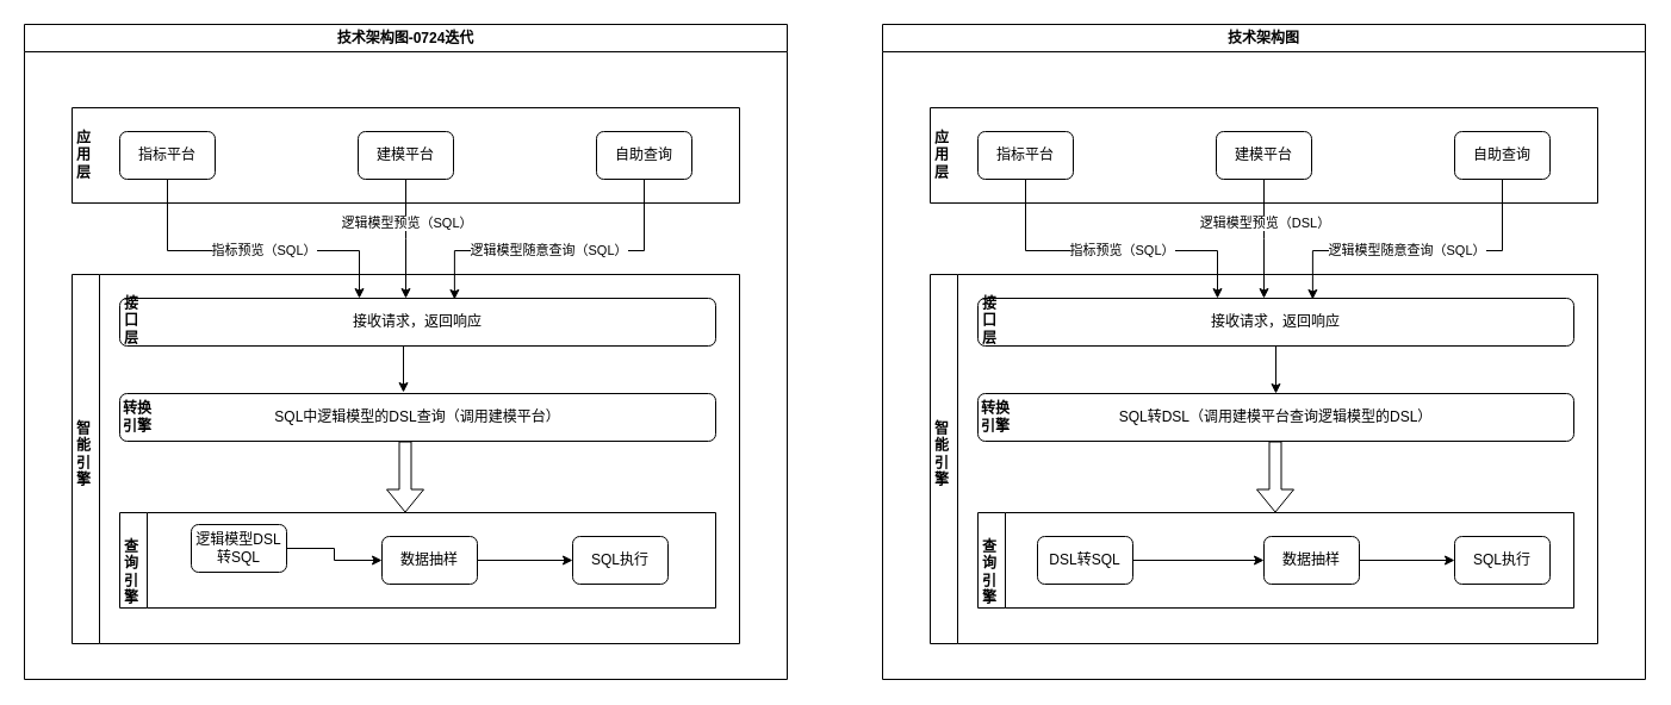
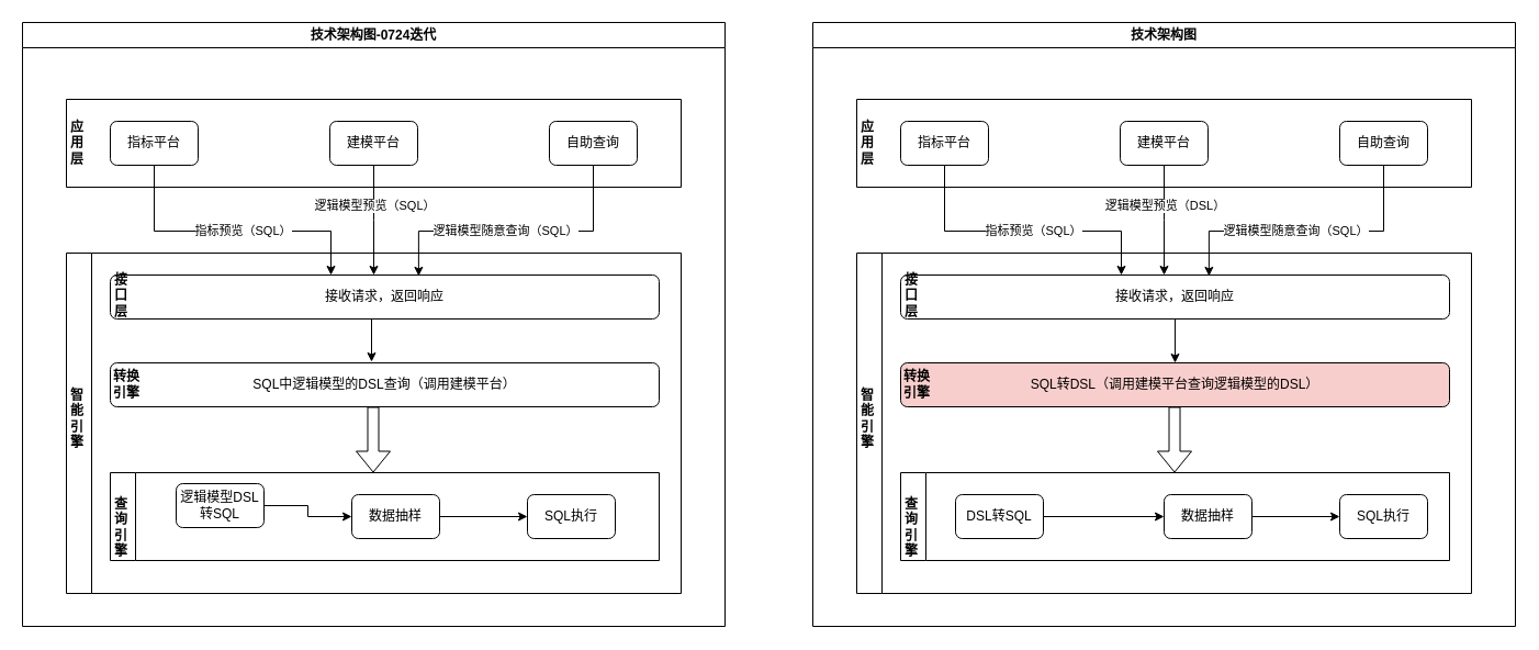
  <mxCell id="0" />
  <mxCell id="1" parent="0" />
  <mxCell id="2" value="技术架构图-0724迭代" style="swimlane;whiteSpace=wrap;html=1;" vertex="1" parent="1"><mxGeometry x="20" y="20" width="640" height="550" as="geometry"><mxRectangle x="40" y="50" width="140" height="30" as="alternateBounds" /></mxGeometry></mxCell>
  <mxCell id="3" value="" style="swimlane;startSize=0;" vertex="1" parent="2"><mxGeometry x="40" y="70" width="560" height="80" as="geometry"><mxRectangle x="40" y="70" width="50" height="40" as="alternateBounds" /></mxGeometry></mxCell>
  <mxCell id="4" value="指标平台" style="rounded=1;whiteSpace=wrap;html=1;" vertex="1" parent="3"><mxGeometry x="40" y="20" width="80" height="40" as="geometry" /></mxCell>
  <mxCell id="5" value="建模平台" style="rounded=1;whiteSpace=wrap;html=1;" vertex="1" parent="3"><mxGeometry x="240" y="20" width="80" height="40" as="geometry" /></mxCell>
  <mxCell id="6" value="自助查询" style="rounded=1;whiteSpace=wrap;html=1;" vertex="1" parent="3"><mxGeometry x="440" y="20" width="80" height="40" as="geometry" /></mxCell>
  <mxCell id="7" value="应用层" style="text;html=1;align=center;verticalAlign=middle;whiteSpace=wrap;rounded=0;fontStyle=1" vertex="1" parent="3"><mxGeometry y="25" width="20" height="30" as="geometry" /></mxCell>
  <mxCell id="8" style="edgeStyle=orthogonalEdgeStyle;rounded=0;orthogonalLoop=1;jettySize=auto;html=1;exitX=0.5;exitY=1;exitDx=0;exitDy=0;" edge="1" parent="2" source="4"><mxGeometry relative="1" as="geometry"><mxPoint x="281" y="230" as="targetPoint" /><Array as="points"><mxPoint x="120" y="190" /><mxPoint x="281" y="190" /></Array></mxGeometry></mxCell>
  <mxCell id="9" value="指标预览（SQL）" style="edgeLabel;html=1;align=center;verticalAlign=middle;resizable=0;points=[];" vertex="1" connectable="0" parent="8"><mxGeometry x="0.073" y="1" relative="1" as="geometry"><mxPoint as="offset" /></mxGeometry></mxCell>
  <mxCell id="10" style="edgeStyle=orthogonalEdgeStyle;rounded=0;orthogonalLoop=1;jettySize=auto;html=1;exitX=0.5;exitY=1;exitDx=0;exitDy=0;entryX=0.5;entryY=0;entryDx=0;entryDy=0;" edge="1" parent="2" source="5"><mxGeometry relative="1" as="geometry"><mxPoint x="320" y="230" as="targetPoint" /></mxGeometry></mxCell>
  <mxCell id="11" value="逻辑模型预览（SQL）" style="edgeLabel;html=1;align=center;verticalAlign=middle;resizable=0;points=[];" vertex="1" connectable="0" parent="10"><mxGeometry x="-0.28" relative="1" as="geometry"><mxPoint as="offset" /></mxGeometry></mxCell>
  <mxCell id="12" style="edgeStyle=orthogonalEdgeStyle;rounded=0;orthogonalLoop=1;jettySize=auto;html=1;exitX=0.5;exitY=1;exitDx=0;exitDy=0;entryX=0.573;entryY=0.004;entryDx=0;entryDy=0;entryPerimeter=0;" edge="1" parent="2" source="6"><mxGeometry relative="1" as="geometry"><mxPoint x="360.88" y="230.96" as="targetPoint" /><Array as="points"><mxPoint x="520" y="190" /><mxPoint x="361" y="190" /></Array></mxGeometry></mxCell>
  <mxCell id="13" value="逻辑模型随意查询（SQL）" style="edgeLabel;html=1;align=center;verticalAlign=middle;resizable=0;points=[];" vertex="1" connectable="0" parent="12"><mxGeometry x="0.084" y="-1" relative="1" as="geometry"><mxPoint as="offset" /></mxGeometry></mxCell>
  <mxCell id="14" style="edgeStyle=orthogonalEdgeStyle;rounded=0;orthogonalLoop=1;jettySize=auto;html=1;entryX=0.476;entryY=-0.025;entryDx=0;entryDy=0;entryPerimeter=0;" edge="1" parent="2" target="26"><mxGeometry relative="1" as="geometry"><mxPoint x="320" y="270" as="sourcePoint" /></mxGeometry></mxCell>
  <mxCell id="15" value="接收请求，返回响应" style="rounded=1;whiteSpace=wrap;html=1;" vertex="1" parent="2"><mxGeometry x="80" y="230" width="500" height="40" as="geometry" /></mxCell>
  <mxCell id="16" value="" style="swimlane;horizontal=0;whiteSpace=wrap;html=1;" vertex="1" parent="2"><mxGeometry x="40" y="210" width="560" height="310" as="geometry" /></mxCell>
  <mxCell id="17" value="智能引擎" style="text;html=1;align=center;verticalAlign=middle;whiteSpace=wrap;rounded=0;fontStyle=1" vertex="1" parent="16"><mxGeometry y="136.25" width="20" height="30" as="geometry" /></mxCell>
  <mxCell id="18" value="接口层" style="text;html=1;align=center;verticalAlign=middle;whiteSpace=wrap;rounded=0;fontStyle=1" vertex="1" parent="16"><mxGeometry x="40" y="23.75" width="20" height="30" as="geometry" /></mxCell>
  <mxCell id="19" value="" style="swimlane;horizontal=0;whiteSpace=wrap;html=1;" vertex="1" parent="16"><mxGeometry x="40" y="200" width="500" height="80" as="geometry" /></mxCell>
  <mxCell id="20" value="查询引擎" style="text;html=1;align=center;verticalAlign=middle;whiteSpace=wrap;rounded=0;fontStyle=1" vertex="1" parent="19"><mxGeometry y="35" width="20" height="30" as="geometry" /></mxCell>
  <mxCell id="21" value="SQL执行" style="rounded=1;whiteSpace=wrap;html=1;" vertex="1" parent="19"><mxGeometry x="380" y="20" width="80" height="40" as="geometry" /></mxCell>
  <mxCell id="22" style="edgeStyle=orthogonalEdgeStyle;rounded=0;orthogonalLoop=1;jettySize=auto;html=1;exitX=1;exitY=0.5;exitDx=0;exitDy=0;" edge="1" parent="19" source="23" target="21"><mxGeometry relative="1" as="geometry" /></mxCell>
  <mxCell id="23" value="数据抽样" style="rounded=1;whiteSpace=wrap;html=1;" vertex="1" parent="19"><mxGeometry x="220" y="20" width="80" height="40" as="geometry" /></mxCell>
  <mxCell id="24" value="逻辑模型DSL转SQL" style="rounded=1;whiteSpace=wrap;html=1;" vertex="1" parent="19"><mxGeometry x="60" y="10" width="80" height="40" as="geometry" /></mxCell>
  <mxCell id="25" style="edgeStyle=orthogonalEdgeStyle;rounded=0;orthogonalLoop=1;jettySize=auto;html=1;exitX=1;exitY=0.5;exitDx=0;exitDy=0;entryX=0;entryY=0.5;entryDx=0;entryDy=0;" edge="1" parent="19" source="24" target="23"><mxGeometry relative="1" as="geometry" /></mxCell>
  <mxCell id="26" value="SQL中逻辑模型的DSL查询（调用建模平台）" style="rounded=1;whiteSpace=wrap;html=1;" vertex="1" parent="16"><mxGeometry x="40" y="100" width="500" height="40" as="geometry" /></mxCell>
  <mxCell id="27" value="转换引擎" style="text;html=1;align=center;verticalAlign=middle;whiteSpace=wrap;rounded=0;fontStyle=1" vertex="1" parent="16"><mxGeometry x="40" y="105" width="30" height="30" as="geometry" /></mxCell>
  <mxCell id="28" value="" style="shape=flexArrow;endArrow=classic;html=1;rounded=0;" edge="1" parent="16"><mxGeometry width="50" height="50" relative="1" as="geometry"><mxPoint x="279.5" y="140" as="sourcePoint" /><mxPoint x="279.5" y="200" as="targetPoint" /></mxGeometry></mxCell>
  <mxCell id="29" value="技术架构图" style="swimlane;whiteSpace=wrap;html=1;" vertex="1" parent="1"><mxGeometry x="740" y="20" width="640" height="550" as="geometry"><mxRectangle x="40" y="50" width="140" height="30" as="alternateBounds" /></mxGeometry></mxCell>
  <mxCell id="30" value="" style="swimlane;startSize=0;" vertex="1" parent="29"><mxGeometry x="40" y="70" width="560" height="80" as="geometry"><mxRectangle x="40" y="70" width="50" height="40" as="alternateBounds" /></mxGeometry></mxCell>
  <mxCell id="31" value="指标平台" style="rounded=1;whiteSpace=wrap;html=1;" vertex="1" parent="30"><mxGeometry x="40" y="20" width="80" height="40" as="geometry" /></mxCell>
  <mxCell id="32" value="建模平台" style="rounded=1;whiteSpace=wrap;html=1;" vertex="1" parent="30"><mxGeometry x="240" y="20" width="80" height="40" as="geometry" /></mxCell>
  <mxCell id="33" value="自助查询" style="rounded=1;whiteSpace=wrap;html=1;" vertex="1" parent="30"><mxGeometry x="440" y="20" width="80" height="40" as="geometry" /></mxCell>
  <mxCell id="34" value="应用层" style="text;html=1;align=center;verticalAlign=middle;whiteSpace=wrap;rounded=0;fontStyle=1" vertex="1" parent="30"><mxGeometry y="25" width="20" height="30" as="geometry" /></mxCell>
  <mxCell id="35" style="edgeStyle=orthogonalEdgeStyle;rounded=0;orthogonalLoop=1;jettySize=auto;html=1;exitX=0.5;exitY=1;exitDx=0;exitDy=0;" edge="1" parent="29" source="31"><mxGeometry relative="1" as="geometry"><mxPoint x="281" y="230" as="targetPoint" /><Array as="points"><mxPoint x="120" y="190" /><mxPoint x="281" y="190" /></Array></mxGeometry></mxCell>
  <mxCell id="36" value="指标预览（SQL）" style="edgeLabel;html=1;align=center;verticalAlign=middle;resizable=0;points=[];" vertex="1" connectable="0" parent="35"><mxGeometry x="0.073" y="1" relative="1" as="geometry"><mxPoint as="offset" /></mxGeometry></mxCell>
  <mxCell id="37" style="edgeStyle=orthogonalEdgeStyle;rounded=0;orthogonalLoop=1;jettySize=auto;html=1;exitX=0.5;exitY=1;exitDx=0;exitDy=0;entryX=0.5;entryY=0;entryDx=0;entryDy=0;" edge="1" parent="29" source="32"><mxGeometry relative="1" as="geometry"><mxPoint x="320" y="230" as="targetPoint" /></mxGeometry></mxCell>
  <mxCell id="38" value="逻辑模型预览（DSL）" style="edgeLabel;html=1;align=center;verticalAlign=middle;resizable=0;points=[];" vertex="1" connectable="0" parent="37"><mxGeometry x="-0.28" relative="1" as="geometry"><mxPoint as="offset" /></mxGeometry></mxCell>
  <mxCell id="39" style="edgeStyle=orthogonalEdgeStyle;rounded=0;orthogonalLoop=1;jettySize=auto;html=1;exitX=0.5;exitY=1;exitDx=0;exitDy=0;entryX=0.573;entryY=0.004;entryDx=0;entryDy=0;entryPerimeter=0;" edge="1" parent="29" source="33"><mxGeometry relative="1" as="geometry"><mxPoint x="360.88" y="230.96" as="targetPoint" /><Array as="points"><mxPoint x="520" y="190" /><mxPoint x="361" y="190" /></Array></mxGeometry></mxCell>
  <mxCell id="40" value="逻辑模型随意查询（SQL）" style="edgeLabel;html=1;align=center;verticalAlign=middle;resizable=0;points=[];" vertex="1" connectable="0" parent="39"><mxGeometry x="0.084" y="-1" relative="1" as="geometry"><mxPoint as="offset" /></mxGeometry></mxCell>
  <mxCell id="41" style="edgeStyle=orthogonalEdgeStyle;rounded=0;orthogonalLoop=1;jettySize=auto;html=1;exitX=0.5;exitY=1;exitDx=0;exitDy=0;entryX=0.5;entryY=0;entryDx=0;entryDy=0;" edge="1" parent="29" source="42" target="43"><mxGeometry relative="1" as="geometry" /></mxCell>
  <mxCell id="42" value="接收请求，返回响应" style="rounded=1;whiteSpace=wrap;html=1;" vertex="1" parent="29"><mxGeometry x="80" y="230" width="500" height="40" as="geometry" /></mxCell>
- <mxCell id="43" value="SQL转DSL（调用建模平台查询逻辑模型的DSL）" style="rounded=1;whiteSpace=wrap;html=1;" vertex="1" parent="29"><mxGeometry x="80" y="310" width="500" height="40" as="geometry" /></mxCell>
+ <mxCell id="43" value="SQL转DSL（调用建模平台查询逻辑模型的DSL）" style="rounded=1;whiteSpace=wrap;html=1;fillColor=#f8cecc;" vertex="1" parent="29"><mxGeometry x="80" y="310" width="500" height="40" as="geometry" /></mxCell>
  <mxCell id="44" value="转换引擎" style="text;html=1;align=center;verticalAlign=middle;whiteSpace=wrap;rounded=0;fontStyle=1" vertex="1" parent="29"><mxGeometry x="80" y="315" width="30" height="30" as="geometry" /></mxCell>
  <mxCell id="45" value="" style="swimlane;horizontal=0;whiteSpace=wrap;html=1;" vertex="1" parent="29"><mxGeometry x="40" y="210" width="560" height="310" as="geometry" /></mxCell>
  <mxCell id="46" value="智能引擎" style="text;html=1;align=center;verticalAlign=middle;whiteSpace=wrap;rounded=0;fontStyle=1" vertex="1" parent="45"><mxGeometry y="136.25" width="20" height="30" as="geometry" /></mxCell>
  <mxCell id="47" value="" style="shape=flexArrow;endArrow=classic;html=1;rounded=0;" edge="1" parent="45"><mxGeometry width="50" height="50" relative="1" as="geometry"><mxPoint x="289.5" y="140" as="sourcePoint" /><mxPoint x="289.5" y="200" as="targetPoint" /></mxGeometry></mxCell>
  <mxCell id="48" value="接口层" style="text;html=1;align=center;verticalAlign=middle;whiteSpace=wrap;rounded=0;fontStyle=1" vertex="1" parent="45"><mxGeometry x="40" y="23.75" width="20" height="30" as="geometry" /></mxCell>
  <mxCell id="49" value="" style="swimlane;horizontal=0;whiteSpace=wrap;html=1;" vertex="1" parent="45"><mxGeometry x="40" y="200" width="500" height="80" as="geometry" /></mxCell>
  <mxCell id="50" value="查询引擎" style="text;html=1;align=center;verticalAlign=middle;whiteSpace=wrap;rounded=0;fontStyle=1" vertex="1" parent="49"><mxGeometry y="35" width="20" height="30" as="geometry" /></mxCell>
  <mxCell id="51" value="SQL执行" style="rounded=1;whiteSpace=wrap;html=1;" vertex="1" parent="49"><mxGeometry x="400" y="20" width="80" height="40" as="geometry" /></mxCell>
  <mxCell id="52" style="edgeStyle=orthogonalEdgeStyle;rounded=0;orthogonalLoop=1;jettySize=auto;html=1;exitX=1;exitY=0.5;exitDx=0;exitDy=0;" edge="1" parent="49" source="53" target="51"><mxGeometry relative="1" as="geometry" /></mxCell>
  <mxCell id="53" value="数据抽样" style="rounded=1;whiteSpace=wrap;html=1;" vertex="1" parent="49"><mxGeometry x="240" y="20" width="80" height="40" as="geometry" /></mxCell>
  <mxCell id="54" value="DSL转SQL" style="rounded=1;whiteSpace=wrap;html=1;" vertex="1" parent="49"><mxGeometry x="50" y="20" width="80" height="40" as="geometry" /></mxCell>
  <mxCell id="55" style="edgeStyle=orthogonalEdgeStyle;rounded=0;orthogonalLoop=1;jettySize=auto;html=1;exitX=1;exitY=0.5;exitDx=0;exitDy=0;entryX=0;entryY=0.5;entryDx=0;entryDy=0;" edge="1" parent="49" source="54" target="53"><mxGeometry relative="1" as="geometry" /></mxCell>
